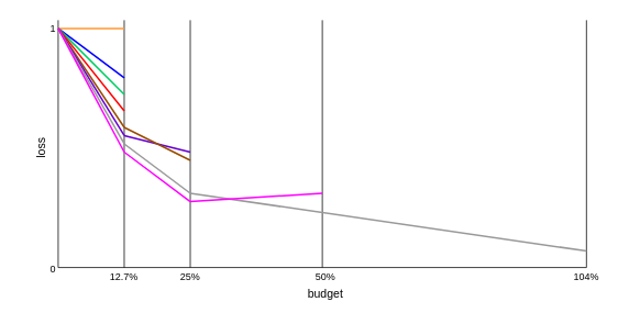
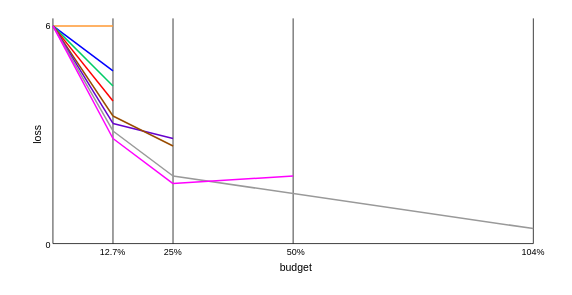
  <mxCell id="0" />
  <mxCell id="1" parent="0" />
  <mxCell id="2" value="" style="endArrow=none;html=1;rounded=0;" edge="1" parent="1"><mxGeometry width="50" height="50" relative="1" as="geometry"><mxPoint x="70" y="324" as="sourcePoint" /><mxPoint x="70" y="24" as="targetPoint" /></mxGeometry></mxCell>
  <mxCell id="3" value="" style="endArrow=none;html=1;rounded=0;" edge="1" parent="1"><mxGeometry width="50" height="50" relative="1" as="geometry"><mxPoint x="70" y="324" as="sourcePoint" /><mxPoint x="710" y="324" as="targetPoint" /></mxGeometry></mxCell>
  <mxCell id="4" value="" style="endArrow=none;html=1;rounded=0;" edge="1" parent="1"><mxGeometry width="50" height="50" relative="1" as="geometry"><mxPoint x="390" y="324" as="sourcePoint" /><mxPoint x="390" y="24" as="targetPoint" /></mxGeometry></mxCell>
  <mxCell id="5" value="" style="endArrow=none;html=1;rounded=0;" edge="1" parent="1"><mxGeometry width="50" height="50" relative="1" as="geometry"><mxPoint x="230" y="324" as="sourcePoint" /><mxPoint x="230" y="24" as="targetPoint" /></mxGeometry></mxCell>
  <mxCell id="6" value="" style="endArrow=none;html=1;rounded=0;" edge="1" parent="1"><mxGeometry width="50" height="50" relative="1" as="geometry"><mxPoint x="150" y="324" as="sourcePoint" /><mxPoint x="150" y="24" as="targetPoint" /></mxGeometry></mxCell>
  <mxCell id="7" value="" style="endArrow=none;html=1;rounded=0;strokeWidth=2;fillColor=#ffe6cc;strokeColor=#FF9933;" edge="1" parent="1"><mxGeometry width="50" height="50" relative="1" as="geometry"><mxPoint x="70" y="34" as="sourcePoint" /><mxPoint x="150" y="34" as="targetPoint" /></mxGeometry></mxCell>
  <mxCell id="8" value="" style="endArrow=none;html=1;rounded=0;strokeWidth=2;fillColor=#ffe6cc;strokeColor=#0000FF;" edge="1" parent="1"><mxGeometry width="50" height="50" relative="1" as="geometry"><mxPoint x="70" y="34" as="sourcePoint" /><mxPoint x="150" y="94" as="targetPoint" /></mxGeometry></mxCell>
  <mxCell id="9" value="" style="endArrow=none;html=1;rounded=0;strokeWidth=2;fillColor=#ffe6cc;strokeColor=#00CC66;" edge="1" parent="1"><mxGeometry width="50" height="50" relative="1" as="geometry"><mxPoint x="70" y="34" as="sourcePoint" /><mxPoint x="150" y="114" as="targetPoint" /></mxGeometry></mxCell>
  <mxCell id="10" value="" style="endArrow=none;html=1;rounded=0;strokeWidth=2;fillColor=#ffe6cc;strokeColor=#FF0000;" edge="1" parent="1"><mxGeometry width="50" height="50" relative="1" as="geometry"><mxPoint x="70" y="34" as="sourcePoint" /><mxPoint x="150" y="134" as="targetPoint" /></mxGeometry></mxCell>
  <mxCell id="11" value="" style="endArrow=none;html=1;rounded=0;strokeWidth=2;fillColor=#ffe6cc;strokeColor=#994C00;" edge="1" parent="1"><mxGeometry width="50" height="50" relative="1" as="geometry"><mxPoint x="70" y="34" as="sourcePoint" /><mxPoint x="150" y="154" as="targetPoint" /></mxGeometry></mxCell>
  <mxCell id="12" value="" style="endArrow=none;html=1;rounded=0;strokeWidth=2;fillColor=#ffe6cc;strokeColor=#6600CC;" edge="1" parent="1"><mxGeometry width="50" height="50" relative="1" as="geometry"><mxPoint x="70" y="34" as="sourcePoint" /><mxPoint x="150" y="164" as="targetPoint" /></mxGeometry></mxCell>
  <mxCell id="13" value="" style="endArrow=none;html=1;rounded=0;strokeWidth=2;fillColor=#ffe6cc;strokeColor=#999999;" edge="1" parent="1"><mxGeometry width="50" height="50" relative="1" as="geometry"><mxPoint x="70" y="34" as="sourcePoint" /><mxPoint x="150" y="174" as="targetPoint" /></mxGeometry></mxCell>
  <mxCell id="14" value="" style="endArrow=none;html=1;rounded=0;strokeWidth=2;fillColor=#ffe6cc;strokeColor=#FF00FF;" edge="1" parent="1"><mxGeometry width="50" height="50" relative="1" as="geometry"><mxPoint x="70" y="34" as="sourcePoint" /><mxPoint x="150" y="184" as="targetPoint" /></mxGeometry></mxCell>
  <mxCell id="15" value="" style="endArrow=none;html=1;rounded=0;strokeWidth=2;fillColor=#ffe6cc;strokeColor=#6600CC;" edge="1" parent="1"><mxGeometry width="50" height="50" relative="1" as="geometry"><mxPoint x="150" y="164" as="sourcePoint" /><mxPoint x="230" y="184" as="targetPoint" /></mxGeometry></mxCell>
  <mxCell id="16" value="" style="endArrow=none;html=1;rounded=0;strokeWidth=2;fillColor=#ffe6cc;strokeColor=#994C00;" edge="1" parent="1"><mxGeometry width="50" height="50" relative="1" as="geometry"><mxPoint x="150" y="154" as="sourcePoint" /><mxPoint x="230" y="194" as="targetPoint" /></mxGeometry></mxCell>
  <mxCell id="17" value="" style="endArrow=none;html=1;rounded=0;strokeWidth=2;fillColor=#ffe6cc;strokeColor=#999999;" edge="1" parent="1"><mxGeometry width="50" height="50" relative="1" as="geometry"><mxPoint x="150" y="174" as="sourcePoint" /><mxPoint x="230" y="234" as="targetPoint" /></mxGeometry></mxCell>
  <mxCell id="18" value="" style="endArrow=none;html=1;rounded=0;strokeWidth=2;fillColor=#ffe6cc;strokeColor=#FF00FF;" edge="1" parent="1"><mxGeometry width="50" height="50" relative="1" as="geometry"><mxPoint x="150" y="184" as="sourcePoint" /><mxPoint x="230" y="244" as="targetPoint" /></mxGeometry></mxCell>
  <mxCell id="19" value="" style="endArrow=none;html=1;rounded=0;" edge="1" parent="1"><mxGeometry width="50" height="50" relative="1" as="geometry"><mxPoint x="710" y="324" as="sourcePoint" /><mxPoint x="710" y="24" as="targetPoint" /></mxGeometry></mxCell>
  <mxCell id="20" value="" style="endArrow=none;html=1;rounded=0;strokeWidth=2;fillColor=#ffe6cc;strokeColor=#999999;" edge="1" parent="1"><mxGeometry width="50" height="50" relative="1" as="geometry"><mxPoint x="230" y="234" as="sourcePoint" /><mxPoint x="710" y="304" as="targetPoint" /></mxGeometry></mxCell>
  <mxCell id="21" value="" style="endArrow=none;html=1;rounded=0;strokeWidth=2;fillColor=#ffe6cc;strokeColor=#FF00FF;" edge="1" parent="1"><mxGeometry width="50" height="50" relative="1" as="geometry"><mxPoint x="230" y="244" as="sourcePoint" /><mxPoint x="390" y="234" as="targetPoint" /></mxGeometry></mxCell>
  <mxCell id="22" value="&lt;font style=&quot;font-size: 14px;&quot;&gt;loss&lt;/font&gt;" style="text;html=1;align=center;verticalAlign=middle;whiteSpace=wrap;rounded=0;rotation=-90;" vertex="1" parent="1"><mxGeometry x="20" y="164" width="60" height="30" as="geometry" /></mxCell>
  <mxCell id="23" value="0" style="text;html=1;align=center;verticalAlign=middle;whiteSpace=wrap;rounded=0;" vertex="1" parent="1"><mxGeometry x="34" y="311" width="60" height="30" as="geometry" /></mxCell>
  <mxCell id="24" value="12.7%" style="text;html=1;align=center;verticalAlign=middle;whiteSpace=wrap;rounded=0;" vertex="1" parent="1"><mxGeometry x="120" y="321" width="60" height="30" as="geometry" /></mxCell>
  <mxCell id="25" value="25%" style="text;html=1;align=center;verticalAlign=middle;whiteSpace=wrap;rounded=0;" vertex="1" parent="1"><mxGeometry x="200" y="321" width="60" height="30" as="geometry" /></mxCell>
  <mxCell id="26" value="50%" style="text;html=1;align=center;verticalAlign=middle;whiteSpace=wrap;rounded=0;" vertex="1" parent="1"><mxGeometry x="364" y="321" width="60" height="30" as="geometry" /></mxCell>
  <mxCell id="27" value="104%" style="text;html=1;align=center;verticalAlign=middle;whiteSpace=wrap;rounded=0;" vertex="1" parent="1"><mxGeometry x="680" y="321" width="60" height="30" as="geometry" /></mxCell>
  <mxCell id="28" value="&lt;font style=&quot;font-size: 14px;&quot;&gt;budget&lt;/font&gt;" style="text;html=1;align=center;verticalAlign=middle;whiteSpace=wrap;rounded=0;" vertex="1" parent="1"><mxGeometry x="364" y="341" width="60" height="30" as="geometry" /></mxCell>
- <mxCell id="29" value="1" style="text;html=1;align=center;verticalAlign=middle;whiteSpace=wrap;rounded=0;" vertex="1" parent="1"><mxGeometry x="34" y="20" width="60" height="30" as="geometry" /></mxCell>
+ <mxCell id="29" value="6" style="text;html=1;align=center;verticalAlign=middle;whiteSpace=wrap;rounded=0;" vertex="1" parent="1"><mxGeometry x="34" y="20" width="60" height="30" as="geometry" /></mxCell>
